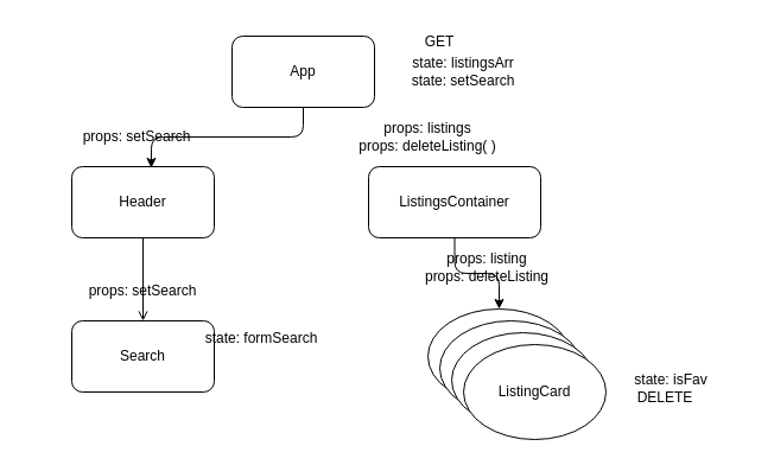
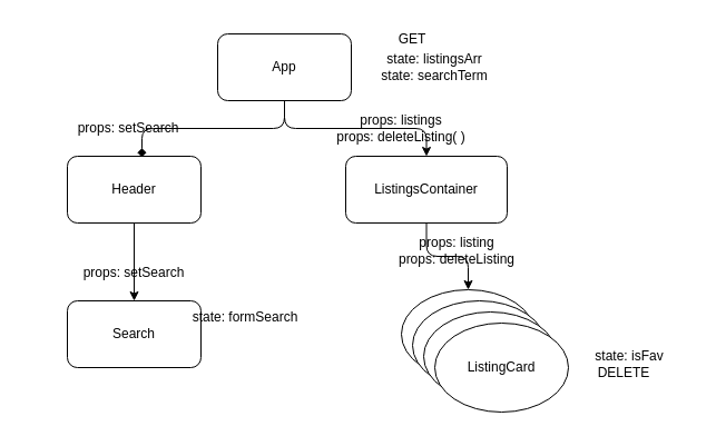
  <mxCell id="0" />
  <mxCell id="1" parent="0" />
- <mxCell id="2" style="edgeStyle=orthogonalEdgeStyle;html=1;exitX=0.5;exitY=1;exitDx=0;exitDy=0;entryX=0.558;entryY=0.017;entryDx=0;entryDy=0;entryPerimeter=0;" edge="1" parent="1" source="4" target="6"><mxGeometry relative="1" as="geometry" /></mxCell>
+ <mxCell id="2" style="edgeStyle=orthogonalEdgeStyle;html=1;exitX=0.5;exitY=1;exitDx=0;exitDy=0;entryX=0.558;entryY=0.017;entryDx=0;entryDy=0;entryPerimeter=0;endArrow=diamond;" edge="1" parent="1" source="4" target="6"><mxGeometry relative="1" as="geometry" /></mxCell>
+ <mxCell id="3" style="edgeStyle=orthogonalEdgeStyle;html=1;exitX=0.5;exitY=1;exitDx=0;exitDy=0;entryX=0.5;entryY=0;entryDx=0;entryDy=0;" edge="1" parent="1" source="4" target="8"><mxGeometry relative="1" as="geometry" /></mxCell>
  <mxCell id="4" value="App" style="rounded=1;whiteSpace=wrap;html=1;" vertex="1" parent="1"><mxGeometry x="195" y="30" width="120" height="60" as="geometry" /></mxCell>
- <mxCell id="5" style="edgeStyle=orthogonalEdgeStyle;html=1;exitX=0.5;exitY=1;exitDx=0;exitDy=0;entryX=0.5;entryY=0;entryDx=0;entryDy=0;endArrow=open;" edge="1" parent="1" source="6" target="9"><mxGeometry relative="1" as="geometry" /></mxCell>
+ <mxCell id="5" style="edgeStyle=orthogonalEdgeStyle;html=1;exitX=0.5;exitY=1;exitDx=0;exitDy=0;entryX=0.5;entryY=0;entryDx=0;entryDy=0;" edge="1" parent="1" source="6" target="9"><mxGeometry relative="1" as="geometry" /></mxCell>
  <mxCell id="6" value="Header" style="rounded=1;whiteSpace=wrap;html=1;" vertex="1" parent="1"><mxGeometry x="60" y="140" width="120" height="60" as="geometry" /></mxCell>
  <mxCell id="7" style="edgeStyle=orthogonalEdgeStyle;html=1;exitX=0.5;exitY=1;exitDx=0;exitDy=0;entryX=0.5;entryY=0;entryDx=0;entryDy=0;" edge="1" parent="1" source="8" target="10"><mxGeometry relative="1" as="geometry" /></mxCell>
  <mxCell id="8" value="ListingsContainer" style="rounded=1;whiteSpace=wrap;html=1;" vertex="1" parent="1"><mxGeometry x="310" y="140" width="145" height="60" as="geometry" /></mxCell>
  <mxCell id="9" value="Search" style="rounded=1;whiteSpace=wrap;html=1;" vertex="1" parent="1"><mxGeometry x="60" y="270" width="120" height="60" as="geometry" /></mxCell>
  <mxCell id="10" value="ListingCard" style="ellipse;whiteSpace=wrap;html=1;" vertex="1" parent="1"><mxGeometry x="360" y="260" width="120" height="80" as="geometry" /></mxCell>
  <mxCell id="11" value="ListingCard" style="ellipse;whiteSpace=wrap;html=1;" vertex="1" parent="1"><mxGeometry x="370" y="270" width="120" height="80" as="geometry" /></mxCell>
  <mxCell id="12" value="ListingCard" style="ellipse;whiteSpace=wrap;html=1;" vertex="1" parent="1"><mxGeometry x="380" y="280" width="120" height="80" as="geometry" /></mxCell>
  <mxCell id="13" value="ListingCard" style="ellipse;whiteSpace=wrap;html=1;" vertex="1" parent="1"><mxGeometry x="390" y="290" width="120" height="80" as="geometry" /></mxCell>
- <mxCell id="14" value="state: listingsArr&lt;br&gt;state: setSearch" style="text;html=1;strokeColor=none;fillColor=none;align=center;verticalAlign=middle;whiteSpace=wrap;rounded=0;" vertex="1" parent="1"><mxGeometry x="310" y="45" width="160" height="30" as="geometry" /></mxCell>
+ <mxCell id="14" value="state: listingsArr&lt;br&gt;state: searchTerm" style="text;html=1;strokeColor=none;fillColor=none;align=center;verticalAlign=middle;whiteSpace=wrap;rounded=0;" vertex="1" parent="1"><mxGeometry x="310" y="45" width="160" height="30" as="geometry" /></mxCell>
  <mxCell id="15" value="props: setSearch" style="text;html=1;strokeColor=none;fillColor=none;align=center;verticalAlign=middle;whiteSpace=wrap;rounded=0;" vertex="1" parent="1"><mxGeometry x="20" y="100" width="190" height="30" as="geometry" /></mxCell>
  <mxCell id="16" value="props: setSearch" style="text;html=1;strokeColor=none;fillColor=none;align=center;verticalAlign=middle;whiteSpace=wrap;rounded=0;" vertex="1" parent="1"><mxGeometry x="25" y="230" width="190" height="30" as="geometry" /></mxCell>
  <mxCell id="17" value="state: formSearch" style="text;html=1;strokeColor=none;fillColor=none;align=center;verticalAlign=middle;whiteSpace=wrap;rounded=0;" vertex="1" parent="1"><mxGeometry x="170" y="270" width="100" height="30" as="geometry" /></mxCell>
  <mxCell id="18" value="props: listings&lt;br&gt;props: deleteListing( )" style="text;html=1;strokeColor=none;fillColor=none;align=center;verticalAlign=middle;whiteSpace=wrap;rounded=0;" vertex="1" parent="1"><mxGeometry x="285" y="100" width="150" height="30" as="geometry" /></mxCell>
  <mxCell id="19" value="props: listing&lt;br&gt;props: deleteListing" style="text;html=1;strokeColor=none;fillColor=none;align=center;verticalAlign=middle;whiteSpace=wrap;rounded=0;" vertex="1" parent="1"><mxGeometry x="355" y="210" width="110" height="30" as="geometry" /></mxCell>
  <mxCell id="20" value="state: isFav" style="text;html=1;strokeColor=none;fillColor=none;align=center;verticalAlign=middle;whiteSpace=wrap;rounded=0;" vertex="1" parent="1"><mxGeometry x="500" y="305" width="130" height="30" as="geometry" /></mxCell>
  <mxCell id="21" value="GET" style="text;html=1;strokeColor=none;fillColor=none;align=center;verticalAlign=middle;whiteSpace=wrap;rounded=0;" vertex="1" parent="1"><mxGeometry x="340" y="20" width="60" height="30" as="geometry" /></mxCell>
  <mxCell id="22" value="DELETE" style="text;html=1;strokeColor=none;fillColor=none;align=center;verticalAlign=middle;whiteSpace=wrap;rounded=0;" vertex="1" parent="1"><mxGeometry x="530" y="320" width="60" height="30" as="geometry" /></mxCell>
